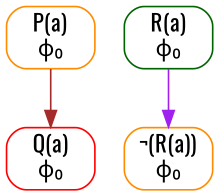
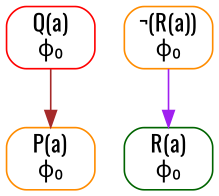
  digraph {
    fontname=Oswald
    rankdir=TB
    node [color=darkorange fontname=Oswald shape=box style=rounded]
    edge [fontname=Oswald]
    n1 [label="P(a)\nϕ₀"]
    n2 [color=red label="Q(a)\nϕ₀"]
    n3 [color=darkgreen label="R(a)\nϕ₀"]
    n4 [label="¬(R(a))\nϕ₀"]
-   n1 -> n2 [color=brown]
-   n3 -> n4 [color=purple]
+   n2 -> n1 [color=brown]
+   n4 -> n3 [color=purple]
  }
